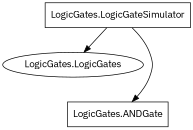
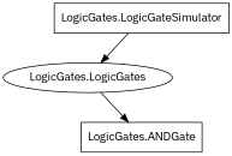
  digraph {
    fontname="IBM Plex Sans"
    node [fontname="IBM Plex Sans" shape=box]
    edge [fontname="IBM Plex Sans"]
    n1 [label="LogicGates.LogicGates" shape=oval]
    "LogicGates.ANDGate"
    "LogicGates.LogicGateSimulator"
-   "LogicGates.LogicGateSimulator" -> "LogicGates.ANDGate"
+   n1 -> "LogicGates.ANDGate"
    "LogicGates.LogicGateSimulator" -> n1
  }
